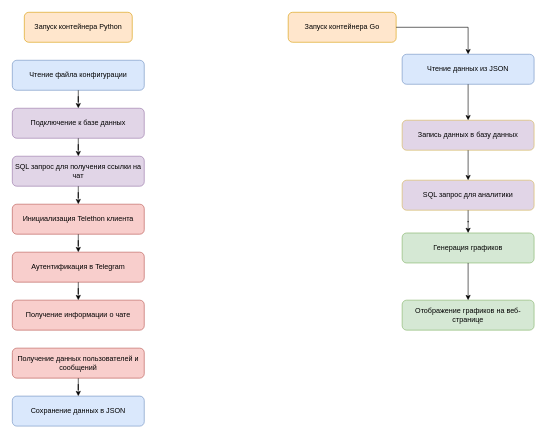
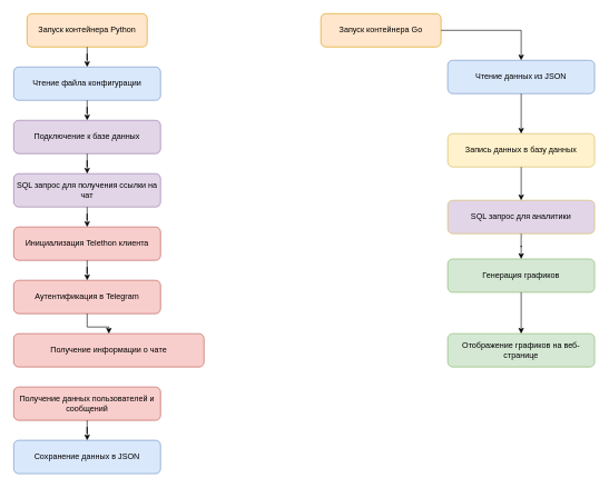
  <mxCell id="0" />
  <mxCell id="1" parent="0" />
  <mxCell id="2" value="Запуск контейнера Python" style="rounded=1;whiteSpace=wrap;html=1;fillColor=#ffe6cc;strokeColor=#d79b00;" vertex="1" parent="1"><mxGeometry x="40" y="20" width="180" height="50" as="geometry" /></mxCell>
  <mxCell id="3" value="Чтение файла конфигурации" style="rounded=1;whiteSpace=wrap;html=1;fillColor=#dae8fc;strokeColor=#6c8ebf;" vertex="1" parent="1"><mxGeometry x="20" y="100" width="220" height="50" as="geometry" /></mxCell>
  <mxCell id="4" value="Подключение к базе данных" style="rounded=1;whiteSpace=wrap;html=1;fillColor=#e1d5e7;strokeColor=#9673a6;" vertex="1" parent="1"><mxGeometry x="20" y="180" width="220" height="50" as="geometry" /></mxCell>
  <mxCell id="5" value="SQL запрос для получения ссылки на чат" style="rounded=1;whiteSpace=wrap;html=1;fillColor=#e1d5e7;strokeColor=#9673a6;" vertex="1" parent="1"><mxGeometry x="20" y="260" width="220" height="50" as="geometry" /></mxCell>
  <mxCell id="6" value="Инициализация Telethon клиента" style="rounded=1;whiteSpace=wrap;html=1;fillColor=#f8cecc;strokeColor=#b85450;" vertex="1" parent="1"><mxGeometry x="20" y="340" width="220" height="50" as="geometry" /></mxCell>
  <mxCell id="7" value="Аутентификация в Telegram" style="rounded=1;whiteSpace=wrap;html=1;fillColor=#f8cecc;strokeColor=#b85450;" vertex="1" parent="1"><mxGeometry x="20" y="420" width="220" height="50" as="geometry" /></mxCell>
- <mxCell id="8" value="Получение информации о чате" style="rounded=1;whiteSpace=wrap;html=1;fillColor=#f8cecc;strokeColor=#b85450;" vertex="1" parent="1"><mxGeometry x="20" y="500" width="220" height="50" as="geometry" /></mxCell>
+ <mxCell id="8" value="Получение информации о чате" style="rounded=1;whiteSpace=wrap;html=1;fillColor=#f8cecc;strokeColor=#b85450;" vertex="1" parent="1"><mxGeometry x="20" y="500" width="285" height="50" as="geometry" /></mxCell>
  <mxCell id="9" value="Получение данных пользователей и сообщений" style="rounded=1;whiteSpace=wrap;html=1;fillColor=#f8cecc;strokeColor=#b85450;" vertex="1" parent="1"><mxGeometry x="20" y="580" width="220" height="50" as="geometry" /></mxCell>
  <mxCell id="10" value="Сохранение данных в JSON" style="rounded=1;whiteSpace=wrap;html=1;fillColor=#dae8fc;strokeColor=#6c8ebf;" vertex="1" parent="1"><mxGeometry x="20" y="660" width="220" height="50" as="geometry" /></mxCell>
  <mxCell id="11" value="Запуск контейнера Go" style="rounded=1;whiteSpace=wrap;html=1;fillColor=#ffe6cc;strokeColor=#d79b00;" vertex="1" parent="1"><mxGeometry x="480" y="20" width="180" height="50" as="geometry" /></mxCell>
  <mxCell id="12" value="Чтение данных из JSON" style="rounded=1;whiteSpace=wrap;html=1;fillColor=#dae8fc;strokeColor=#6c8ebf;" vertex="1" parent="1"><mxGeometry x="670" y="90" width="220" height="50" as="geometry" /></mxCell>
- <mxCell id="13" value="Запись данных в базу данных" style="rounded=1;whiteSpace=wrap;html=1;fillColor=#e1d5e7;strokeColor=#d6b656;" vertex="1" parent="1"><mxGeometry x="670" y="200" width="220" height="50" as="geometry" /></mxCell>
+ <mxCell id="13" value="Запись данных в базу данных" style="rounded=1;whiteSpace=wrap;html=1;fillColor=#fff2cc;strokeColor=#d6b656;" vertex="1" parent="1"><mxGeometry x="670" y="200" width="220" height="50" as="geometry" /></mxCell>
  <mxCell id="14" value="SQL запрос для аналитики" style="rounded=1;whiteSpace=wrap;html=1;fillColor=#e1d5e7;strokeColor=#d6b656;" vertex="1" parent="1"><mxGeometry x="670" y="300" width="220" height="50" as="geometry" /></mxCell>
  <mxCell id="15" value="Генерация графиков" style="rounded=1;whiteSpace=wrap;html=1;fillColor=#d5e8d4;strokeColor=#82b366;" vertex="1" parent="1"><mxGeometry x="670" y="388" width="220" height="50" as="geometry" /></mxCell>
  <mxCell id="16" value="Отображение графиков на веб-странице" style="rounded=1;whiteSpace=wrap;html=1;fillColor=#d5e8d4;strokeColor=#82b366;" vertex="1" parent="1"><mxGeometry x="670" y="500" width="220" height="50" as="geometry" /></mxCell>
+ <mxCell id="17" style="edgeStyle=orthogonalEdgeStyle;rounded=0;orthogonalLoop=1;jettySize=auto;html=1;" edge="1" parent="1" source="2" target="3"><mxGeometry relative="1" as="geometry" /></mxCell>
  <mxCell id="18" style="edgeStyle=orthogonalEdgeStyle;rounded=0;orthogonalLoop=1;jettySize=auto;html=1;" edge="1" parent="1" source="3" target="4"><mxGeometry relative="1" as="geometry" /></mxCell>
  <mxCell id="19" style="edgeStyle=orthogonalEdgeStyle;rounded=0;orthogonalLoop=1;jettySize=auto;html=1;" edge="1" parent="1" source="4" target="5"><mxGeometry relative="1" as="geometry" /></mxCell>
  <mxCell id="20" style="edgeStyle=orthogonalEdgeStyle;rounded=0;orthogonalLoop=1;jettySize=auto;html=1;" edge="1" parent="1" source="5" target="6"><mxGeometry relative="1" as="geometry" /></mxCell>
  <mxCell id="21" style="edgeStyle=orthogonalEdgeStyle;rounded=0;orthogonalLoop=1;jettySize=auto;html=1;" edge="1" parent="1" source="6" target="7"><mxGeometry relative="1" as="geometry" /></mxCell>
  <mxCell id="22" style="edgeStyle=orthogonalEdgeStyle;rounded=0;orthogonalLoop=1;jettySize=auto;html=1;" edge="1" parent="1" source="7" target="8"><mxGeometry relative="1" as="geometry" /></mxCell>
  <mxCell id="23" style="edgeStyle=orthogonalEdgeStyle;rounded=0;orthogonalLoop=1;jettySize=auto;html=1;" edge="1" parent="1" source="9" target="10"><mxGeometry relative="1" as="geometry" /></mxCell>
  <mxCell id="24" style="edgeStyle=orthogonalEdgeStyle;rounded=0;orthogonalLoop=1;jettySize=auto;html=1;" edge="1" parent="1" source="11" target="12"><mxGeometry relative="1" as="geometry" /></mxCell>
  <mxCell id="25" style="edgeStyle=orthogonalEdgeStyle;rounded=0;orthogonalLoop=1;jettySize=auto;html=1;" edge="1" parent="1" source="12" target="13"><mxGeometry relative="1" as="geometry" /></mxCell>
  <mxCell id="26" style="edgeStyle=orthogonalEdgeStyle;rounded=0;orthogonalLoop=1;jettySize=auto;html=1;" edge="1" parent="1" source="13" target="14"><mxGeometry relative="1" as="geometry" /></mxCell>
  <mxCell id="27" style="edgeStyle=orthogonalEdgeStyle;rounded=0;orthogonalLoop=1;jettySize=auto;html=1;" edge="1" parent="1" source="14" target="15"><mxGeometry relative="1" as="geometry" /></mxCell>
  <mxCell id="28" style="edgeStyle=orthogonalEdgeStyle;rounded=0;orthogonalLoop=1;jettySize=auto;html=1;" edge="1" parent="1" source="15" target="16"><mxGeometry relative="1" as="geometry" /></mxCell>
